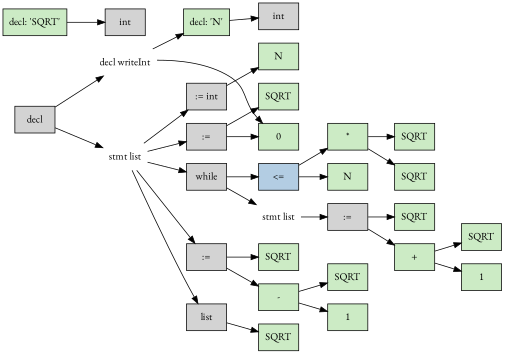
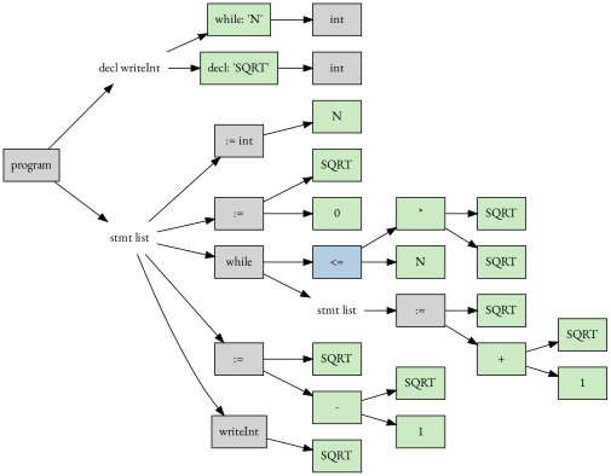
  digraph {
    fontname="EB Garamond"
    ordering=out
    rankdir=LR
    node [fillcolor="/pastel13/3" fontname="EB Garamond" shape=box style=filled]
    edge [fontname="EB Garamond"]
-   n1 [fillcolor="/x11/lightgrey" label=decl]
+   n1 [fillcolor="/x11/lightgrey" label=program]
    n2 [fillcolor="/x11/white" label="decl writeInt" shape=none]
    n3 [fillcolor="/x11/white" label="stmt list" shape=none]
-   n4 [label="decl: 'N'"]
+   n4 [label="while: 'N'"]
    n5 [label="decl: 'SQRT'"]
    n6 [fillcolor="/x11/lightgrey" label=":= int"]
    n7 [fillcolor="/x11/lightgrey" label=":="]
    n8 [fillcolor="/x11/lightgrey" label=while]
    n9 [fillcolor="/x11/lightgrey" label=":="]
-   n10 [fillcolor="/x11/lightgrey" label=list]
+   n10 [fillcolor="/x11/lightgrey" label=writeInt]
    n11 [fillcolor="/x11/lightgrey" label=int]
    n12 [fillcolor="/x11/lightgrey" label=int]
    n13 [label=N]
    n14 [label=SQRT]
    n15 [label=0]
    n16 [fillcolor="/pastel13/2" label="<="]
    n17 [fillcolor="/x11/white" label="stmt list" shape=none]
    n18 [label=SQRT]
    n19 [label="-"]
    n20 [label=SQRT]
    n21 [label="*"]
    n22 [label=N]
    n23 [fillcolor="/x11/lightgrey" label=":="]
    n24 [label=SQRT]
    n25 [label=SQRT]
    n26 [label=SQRT]
    n27 [label="+"]
    n28 [label=SQRT]
    n29 [label=1]
    n30 [label=SQRT]
    n31 [label=1]
    n1 -> n2
    n1 -> n3
    n2 -> n4
-   n2 -> n15
+   n2 -> n5
    n3 -> n6
    n3 -> n7
    n3 -> n8
    n3 -> n9
    n3 -> n10
    n4 -> n11
    n5 -> n12
    n6 -> n13
    n7 -> n14
    n7 -> n15
    n8 -> n16
    n8 -> n17
    n9 -> n18
    n9 -> n19
    n10 -> n20
    n16 -> n21
    n16 -> n22
    n17 -> n23
    n19 -> n30
    n19 -> n31
    n21 -> n24
    n21 -> n25
    n23 -> n26
    n23 -> n27
    n27 -> n28
    n27 -> n29
  }
